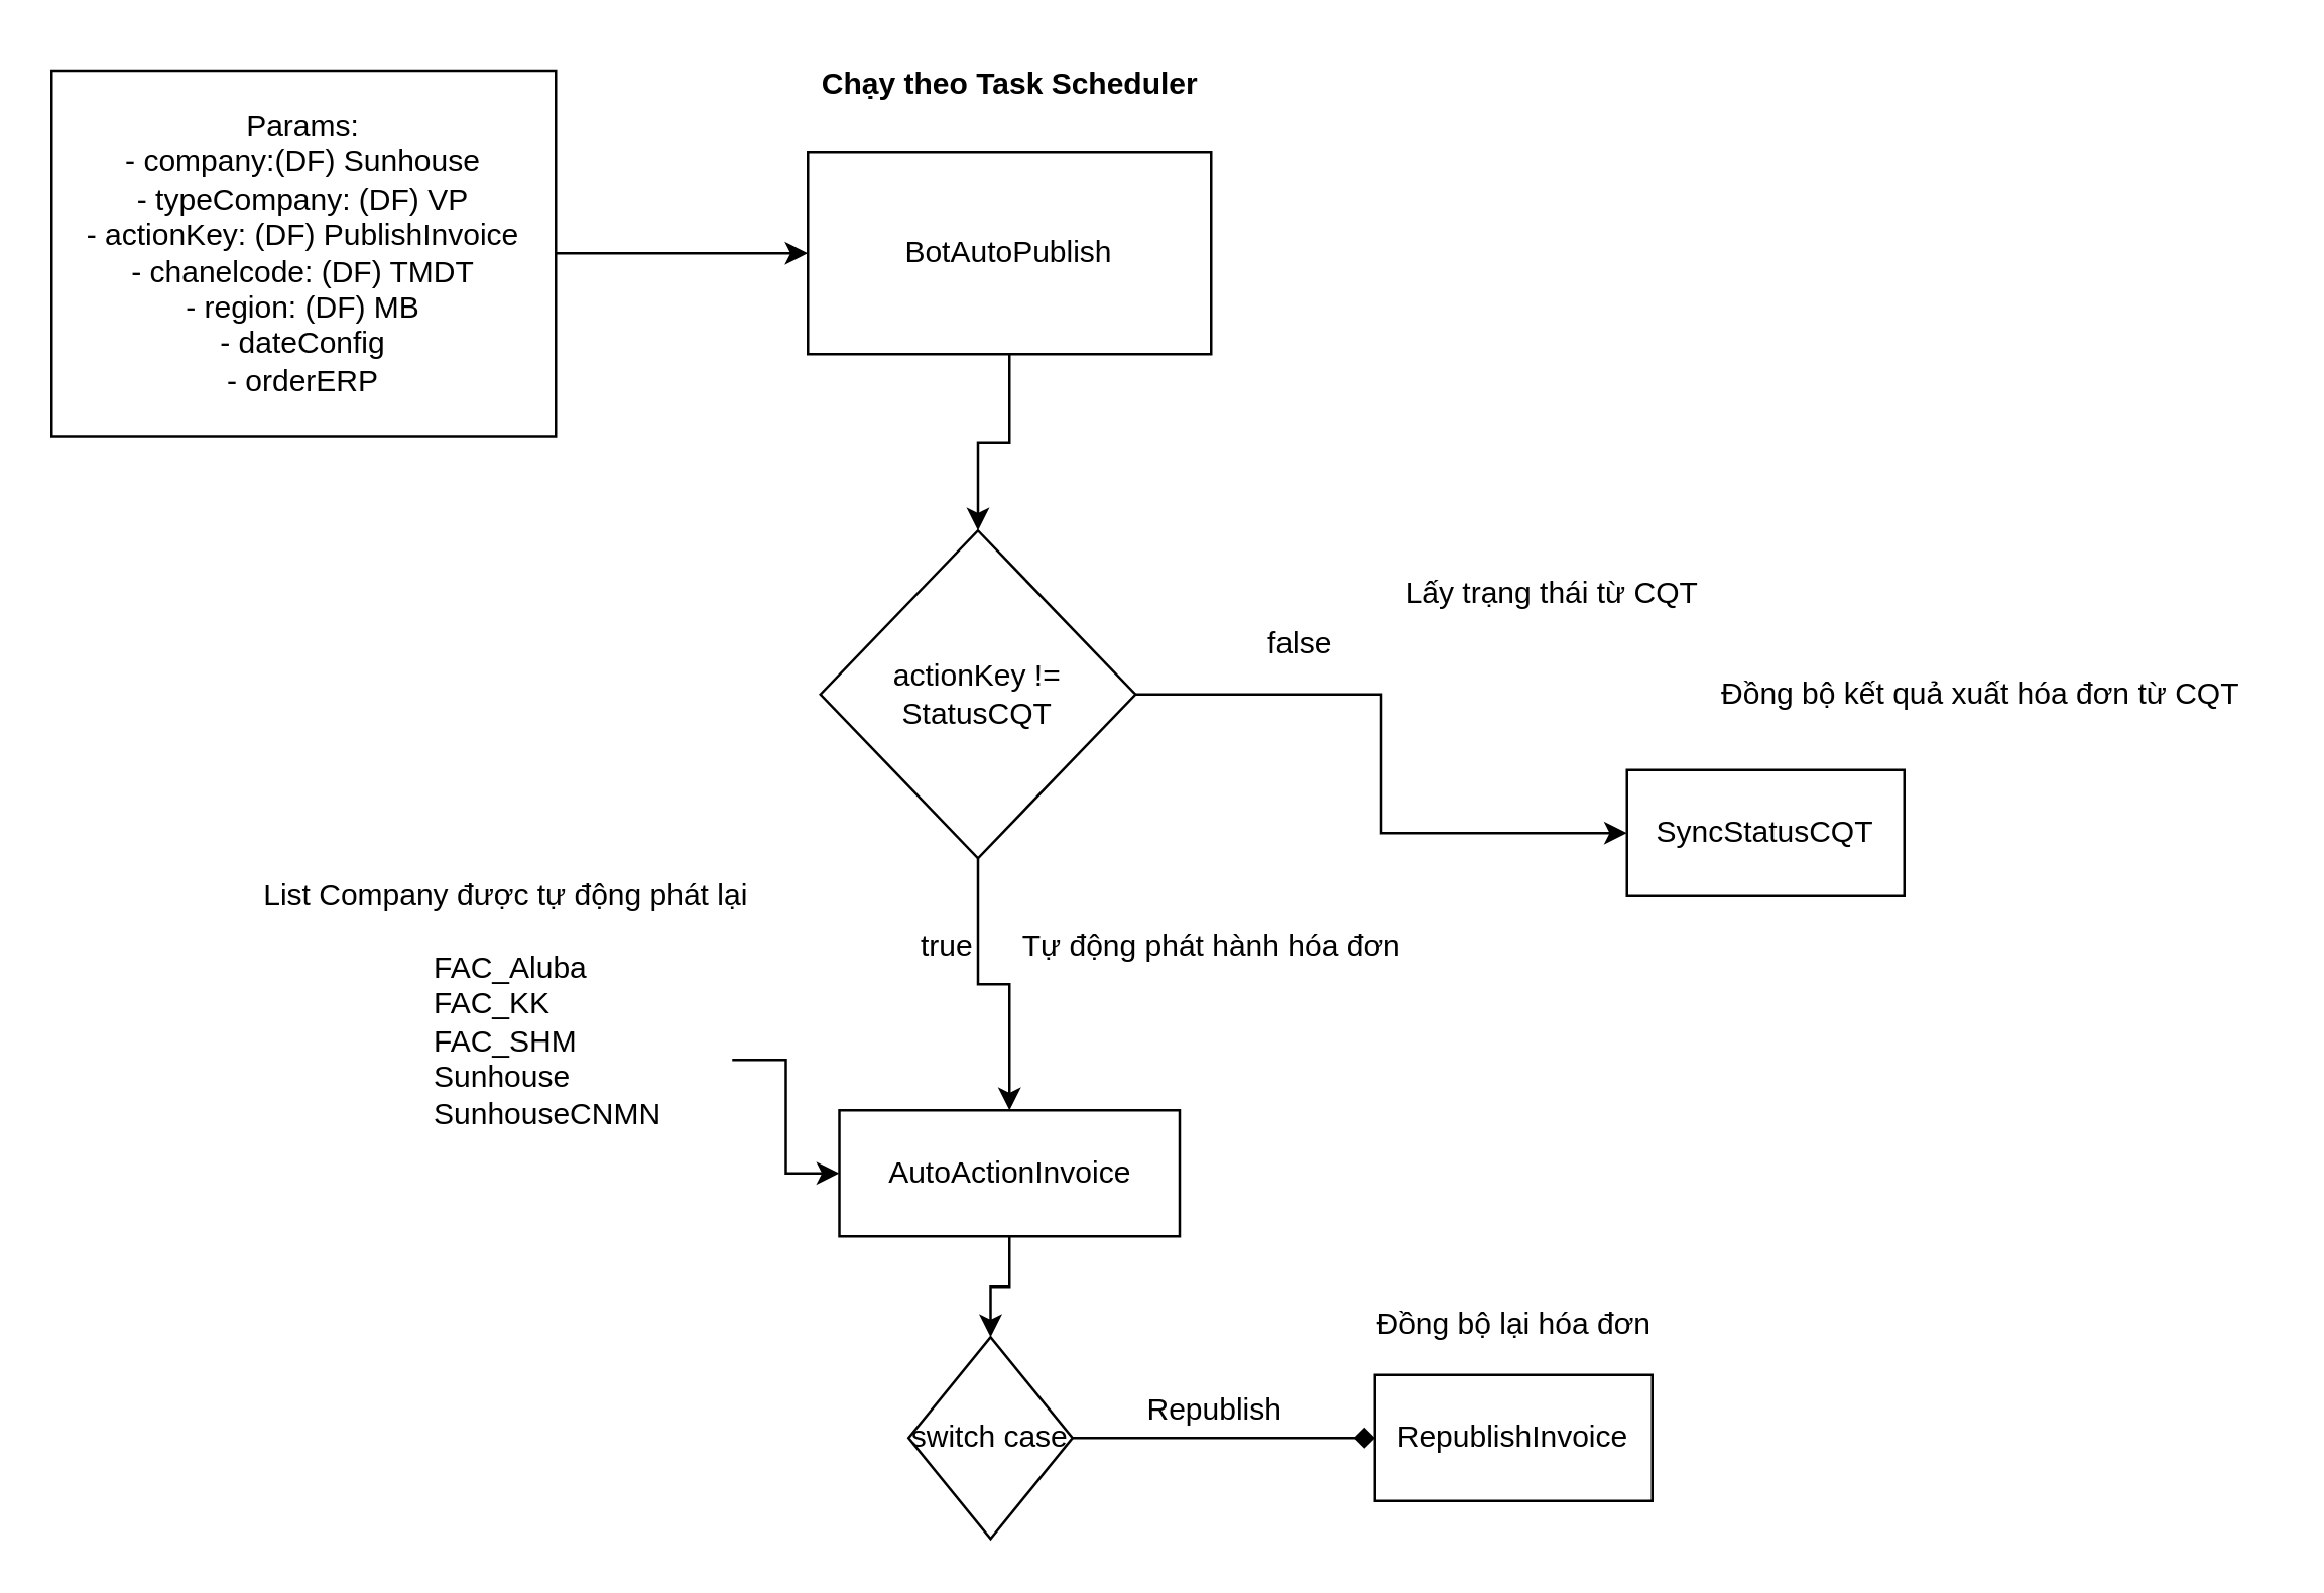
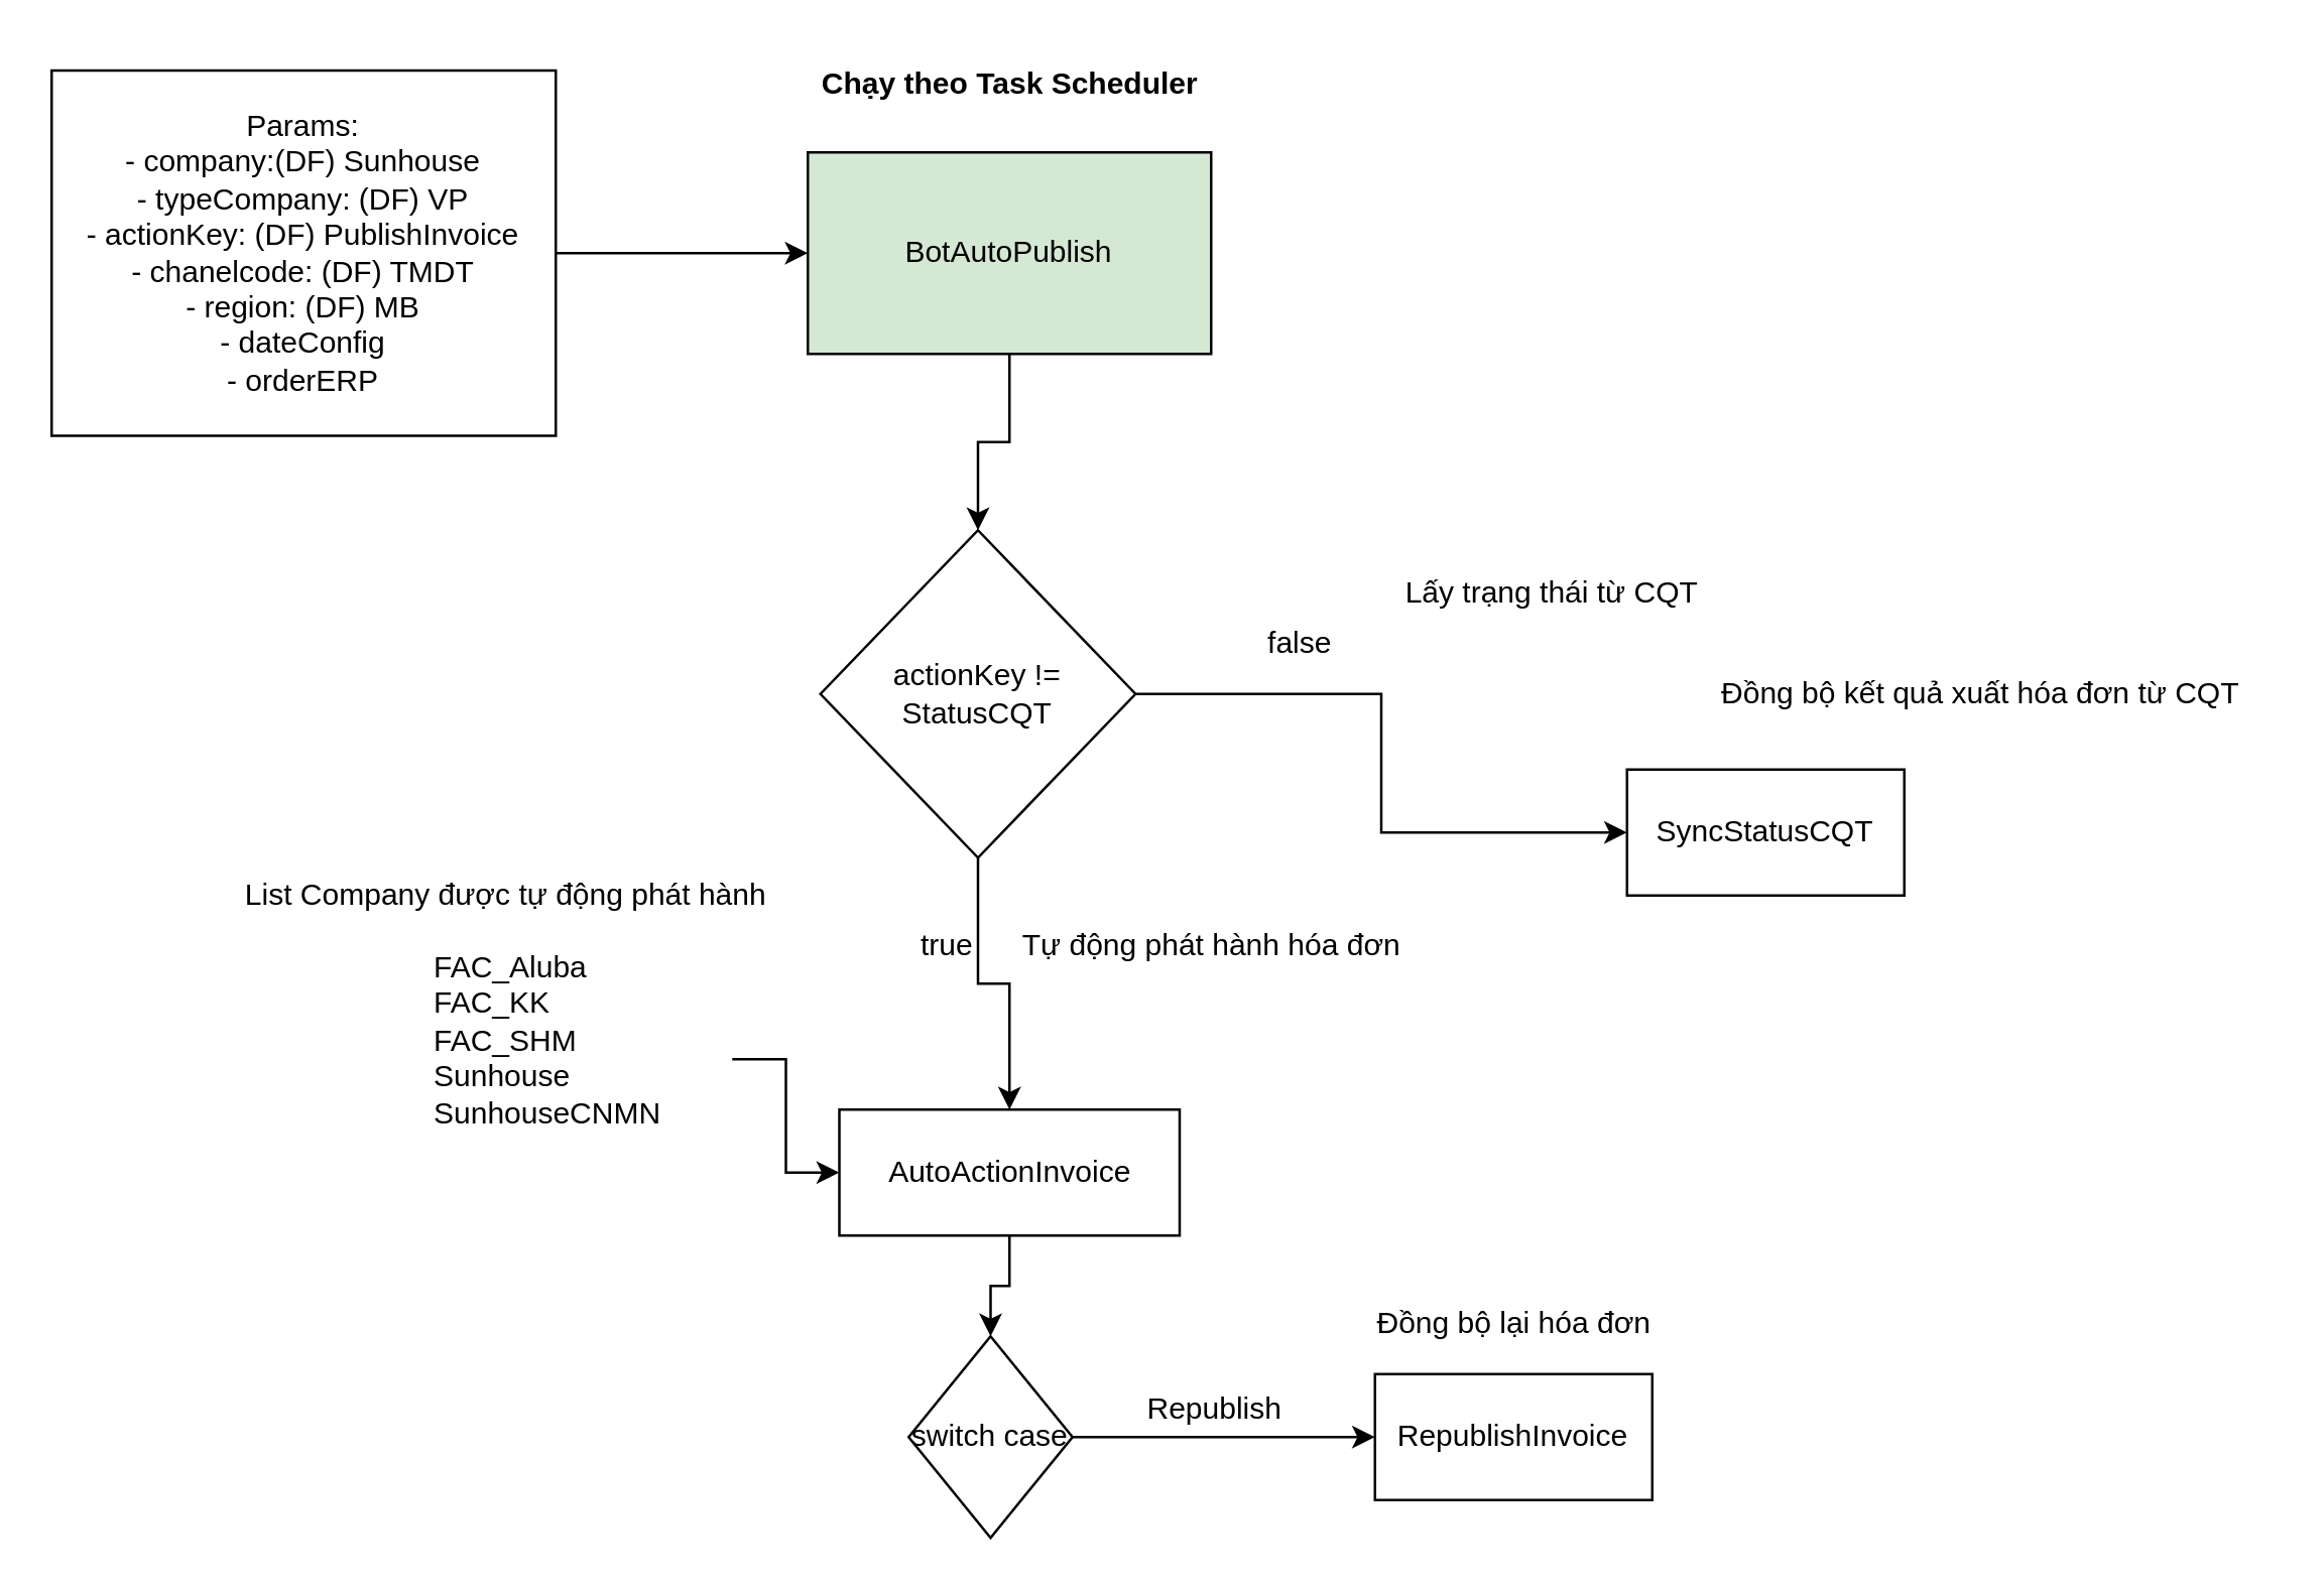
  <mxCell id="0" />
  <mxCell id="1" parent="0" />
  <mxCell id="2" style="edgeStyle=orthogonalEdgeStyle;rounded=0;orthogonalLoop=1;jettySize=auto;html=1;entryX=0.5;entryY=0;entryDx=0;entryDy=0;" edge="1" parent="1" source="3" target="9"><mxGeometry relative="1" as="geometry" /></mxCell>
- <mxCell id="3" value="BotAutoPublish" style="html=1;whiteSpace=wrap;" vertex="1" parent="1"><mxGeometry x="320" y="60" width="160" height="80" as="geometry" /></mxCell>
+ <mxCell id="3" value="BotAutoPublish" style="html=1;whiteSpace=wrap;fillColor=#d5e8d4;" vertex="1" parent="1"><mxGeometry x="320" y="60" width="160" height="80" as="geometry" /></mxCell>
  <mxCell id="4" value="Chạy theo Task Scheduler" style="text;align=center;fontStyle=1;verticalAlign=middle;spacingLeft=3;spacingRight=3;strokeColor=none;rotatable=0;points=[[0,0.5],[1,0.5]];portConstraint=eastwest;html=1;" vertex="1" parent="1"><mxGeometry x="310" y="20" width="180" height="26" as="geometry" /></mxCell>
  <mxCell id="5" style="edgeStyle=orthogonalEdgeStyle;rounded=0;orthogonalLoop=1;jettySize=auto;html=1;entryX=0;entryY=0.5;entryDx=0;entryDy=0;" edge="1" parent="1" source="6" target="3"><mxGeometry relative="1" as="geometry" /></mxCell>
  <mxCell id="6" value="Params:&lt;br&gt;- company:(DF) Sunhouse&lt;br&gt;- typeCompany: (DF) VP&lt;br&gt;- actionKey: (DF) PublishInvoice&lt;br&gt;- chanelcode: (DF) TMDT&lt;br&gt;- region: (DF) MB&lt;br&gt;- dateConfig&lt;br&gt;- orderERP" style="html=1;whiteSpace=wrap;" vertex="1" parent="1"><mxGeometry x="20" y="27.5" width="200" height="145" as="geometry" /></mxCell>
  <mxCell id="7" style="edgeStyle=orthogonalEdgeStyle;rounded=0;orthogonalLoop=1;jettySize=auto;html=1;entryX=0;entryY=0.5;entryDx=0;entryDy=0;" edge="1" parent="1" source="9" target="10"><mxGeometry relative="1" as="geometry" /></mxCell>
  <mxCell id="8" style="edgeStyle=orthogonalEdgeStyle;rounded=0;orthogonalLoop=1;jettySize=auto;html=1;entryX=0.5;entryY=0;entryDx=0;entryDy=0;" edge="1" parent="1" source="9" target="15"><mxGeometry relative="1" as="geometry" /></mxCell>
  <mxCell id="9" value="actionKey != StatusCQT" style="rhombus;whiteSpace=wrap;html=1;" vertex="1" parent="1"><mxGeometry x="325" y="210" width="125" height="130" as="geometry" /></mxCell>
  <mxCell id="10" value="SyncStatusCQT" style="html=1;whiteSpace=wrap;" vertex="1" parent="1"><mxGeometry x="645" y="305" width="110" height="50" as="geometry" /></mxCell>
  <mxCell id="11" value="false" style="text;html=1;align=center;verticalAlign=middle;resizable=0;points=[];autosize=1;strokeColor=none;fillColor=none;" vertex="1" parent="1"><mxGeometry x="490" y="240" width="50" height="30" as="geometry" /></mxCell>
  <mxCell id="12" value="Lấy trạng thái từ CQT" style="text;html=1;align=center;verticalAlign=middle;resizable=0;points=[];autosize=1;strokeColor=none;fillColor=none;" vertex="1" parent="1"><mxGeometry x="545" y="220" width="140" height="30" as="geometry" /></mxCell>
  <mxCell id="13" value="Đồng bộ kết quả xuất hóa đơn từ CQT" style="text;html=1;align=center;verticalAlign=middle;resizable=0;points=[];autosize=1;strokeColor=none;fillColor=none;" vertex="1" parent="1"><mxGeometry x="670" y="260" width="230" height="30" as="geometry" /></mxCell>
  <mxCell id="14" style="edgeStyle=orthogonalEdgeStyle;rounded=0;orthogonalLoop=1;jettySize=auto;html=1;entryX=0.5;entryY=0;entryDx=0;entryDy=0;" edge="1" parent="1" source="15" target="22"><mxGeometry relative="1" as="geometry" /></mxCell>
  <mxCell id="15" value="AutoActionInvoice" style="html=1;whiteSpace=wrap;" vertex="1" parent="1"><mxGeometry x="332.5" y="440" width="135" height="50" as="geometry" /></mxCell>
  <mxCell id="16" value="true" style="text;html=1;align=center;verticalAlign=middle;resizable=0;points=[];autosize=1;strokeColor=none;fillColor=none;" vertex="1" parent="1"><mxGeometry x="355" y="360" width="40" height="30" as="geometry" /></mxCell>
  <mxCell id="17" value="Tự động phát hành hóa đơn" style="text;html=1;align=center;verticalAlign=middle;resizable=0;points=[];autosize=1;strokeColor=none;fillColor=none;" vertex="1" parent="1"><mxGeometry x="395" y="360" width="170" height="30" as="geometry" /></mxCell>
  <mxCell id="18" style="edgeStyle=orthogonalEdgeStyle;rounded=0;orthogonalLoop=1;jettySize=auto;html=1;entryX=0;entryY=0.5;entryDx=0;entryDy=0;" edge="1" parent="1" source="19" target="15"><mxGeometry relative="1" as="geometry" /></mxCell>
  <mxCell id="19" value="FAC_Aluba&#10;FAC_KK&#10;FAC_SHM&#10;Sunhouse&#10;SunhouseCNMN" style="text;whiteSpace=wrap;" vertex="1" parent="1"><mxGeometry x="170" y="370" width="120" height="100" as="geometry" /></mxCell>
- <mxCell id="20" value="List Company được tự động phát lại" style="text;html=1;align=center;verticalAlign=middle;resizable=0;points=[];autosize=1;strokeColor=none;fillColor=none;" vertex="1" parent="1"><mxGeometry x="85" y="340" width="230" height="30" as="geometry" /></mxCell>
- <mxCell id="21" style="edgeStyle=orthogonalEdgeStyle;rounded=0;orthogonalLoop=1;jettySize=auto;html=1;entryX=0;entryY=0.5;entryDx=0;entryDy=0;endArrow=diamond;" edge="1" parent="1" source="22" target="23"><mxGeometry relative="1" as="geometry" /></mxCell>
+ <mxCell id="20" value="List Company được tự động phát hành" style="text;html=1;align=center;verticalAlign=middle;resizable=0;points=[];autosize=1;strokeColor=none;fillColor=none;" vertex="1" parent="1"><mxGeometry x="85" y="340" width="230" height="30" as="geometry" /></mxCell>
+ <mxCell id="21" style="edgeStyle=orthogonalEdgeStyle;rounded=0;orthogonalLoop=1;jettySize=auto;html=1;entryX=0;entryY=0.5;entryDx=0;entryDy=0;" edge="1" parent="1" source="22" target="23"><mxGeometry relative="1" as="geometry" /></mxCell>
  <mxCell id="22" value="switch case" style="rhombus;whiteSpace=wrap;html=1;" vertex="1" parent="1"><mxGeometry x="360" y="530" width="65" height="80" as="geometry" /></mxCell>
  <mxCell id="23" value="RepublishInvoice" style="html=1;whiteSpace=wrap;" vertex="1" parent="1"><mxGeometry x="545" y="545" width="110" height="50" as="geometry" /></mxCell>
  <mxCell id="24" value="Republish" style="text;whiteSpace=wrap;" vertex="1" parent="1"><mxGeometry x="452.5" y="545" width="55" height="20" as="geometry" /></mxCell>
  <mxCell id="25" value="Đồng bộ lại hóa đơn" style="text;html=1;align=center;verticalAlign=middle;resizable=0;points=[];autosize=1;strokeColor=none;fillColor=none;" vertex="1" parent="1"><mxGeometry x="535" y="510" width="130" height="30" as="geometry" /></mxCell>
